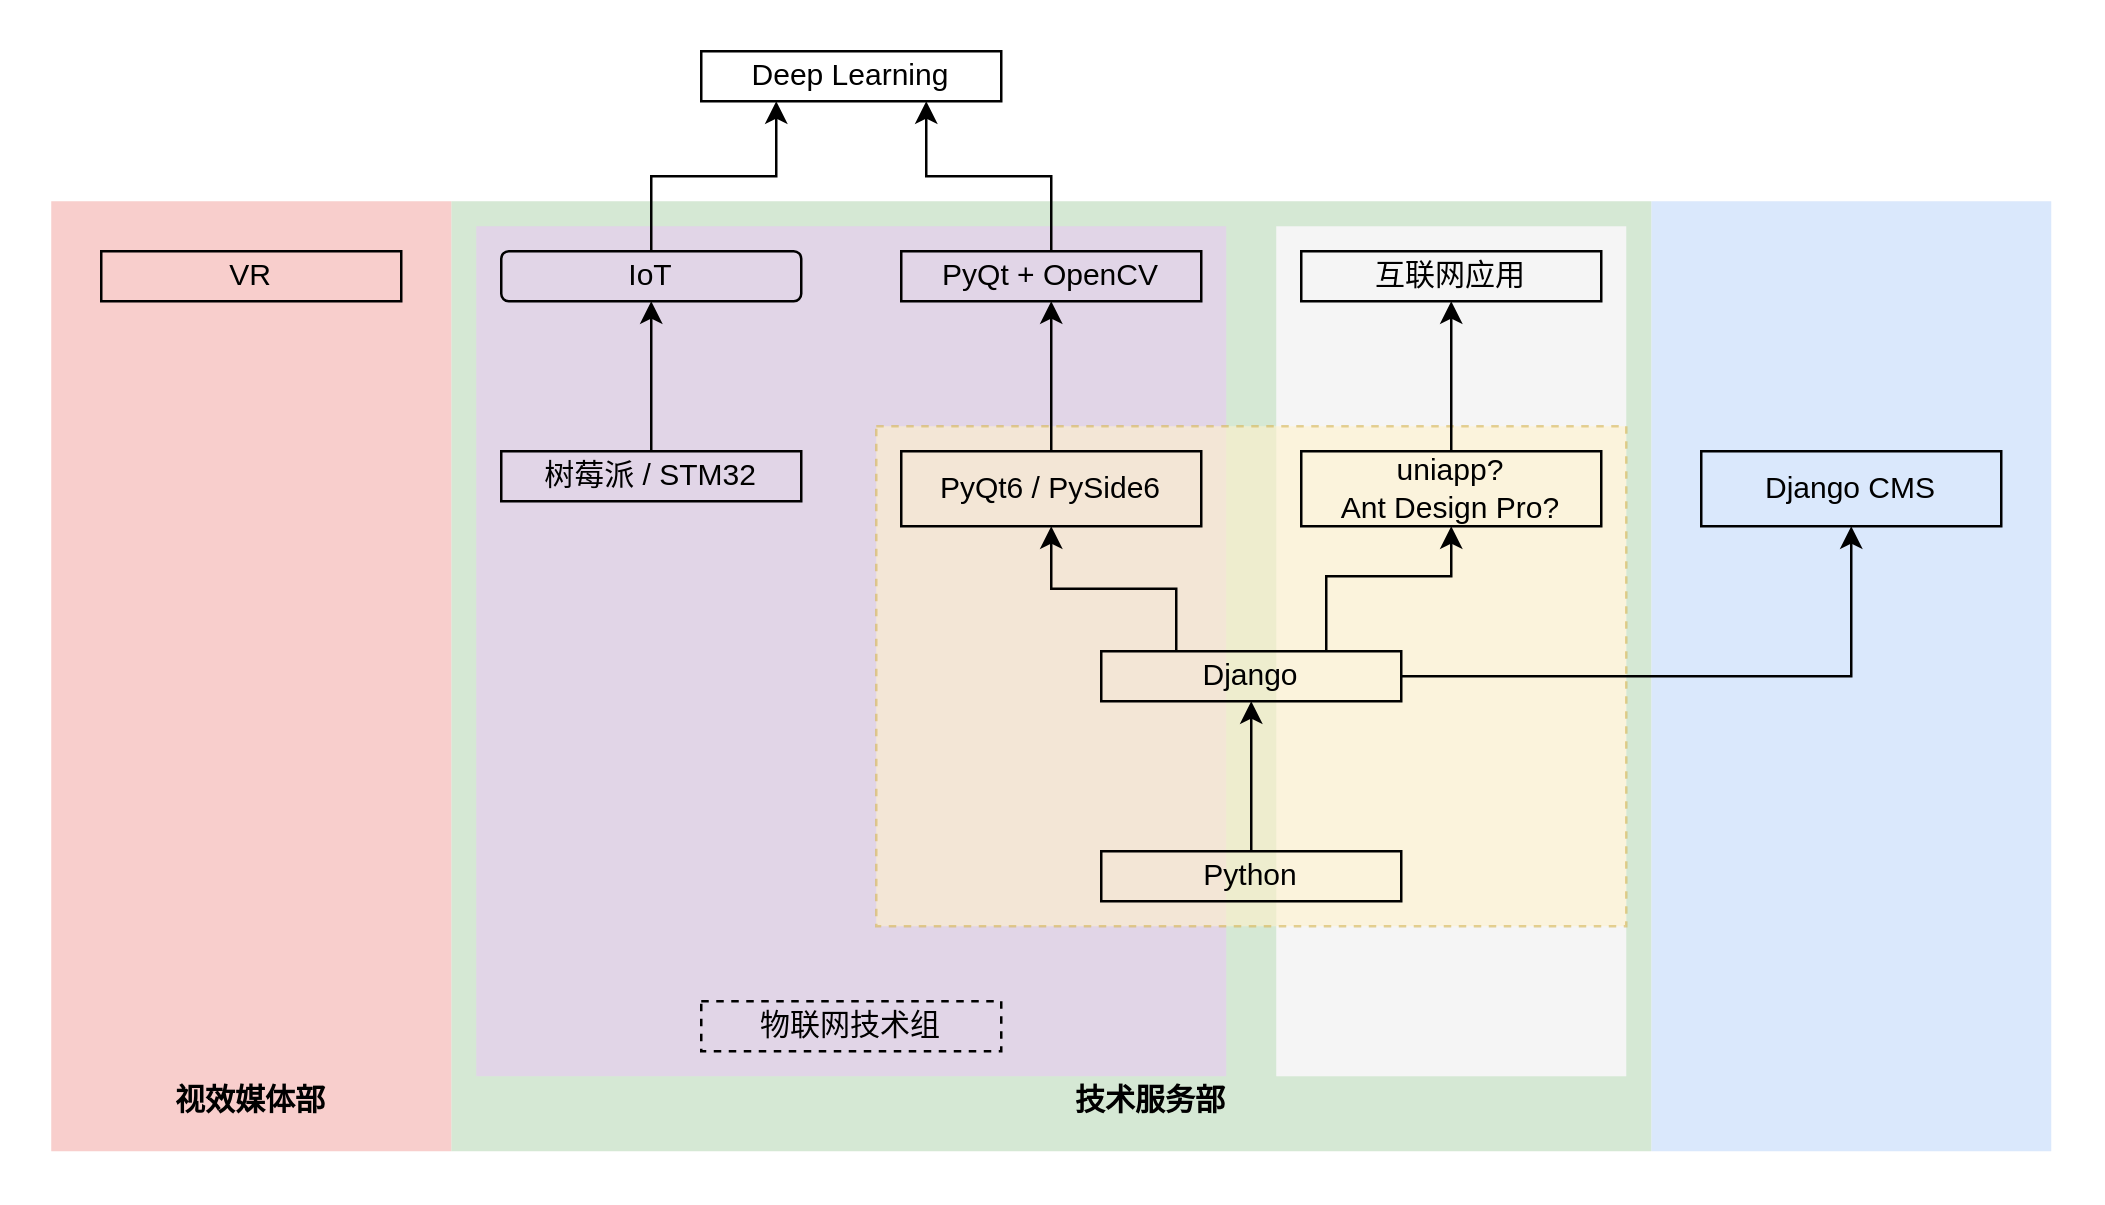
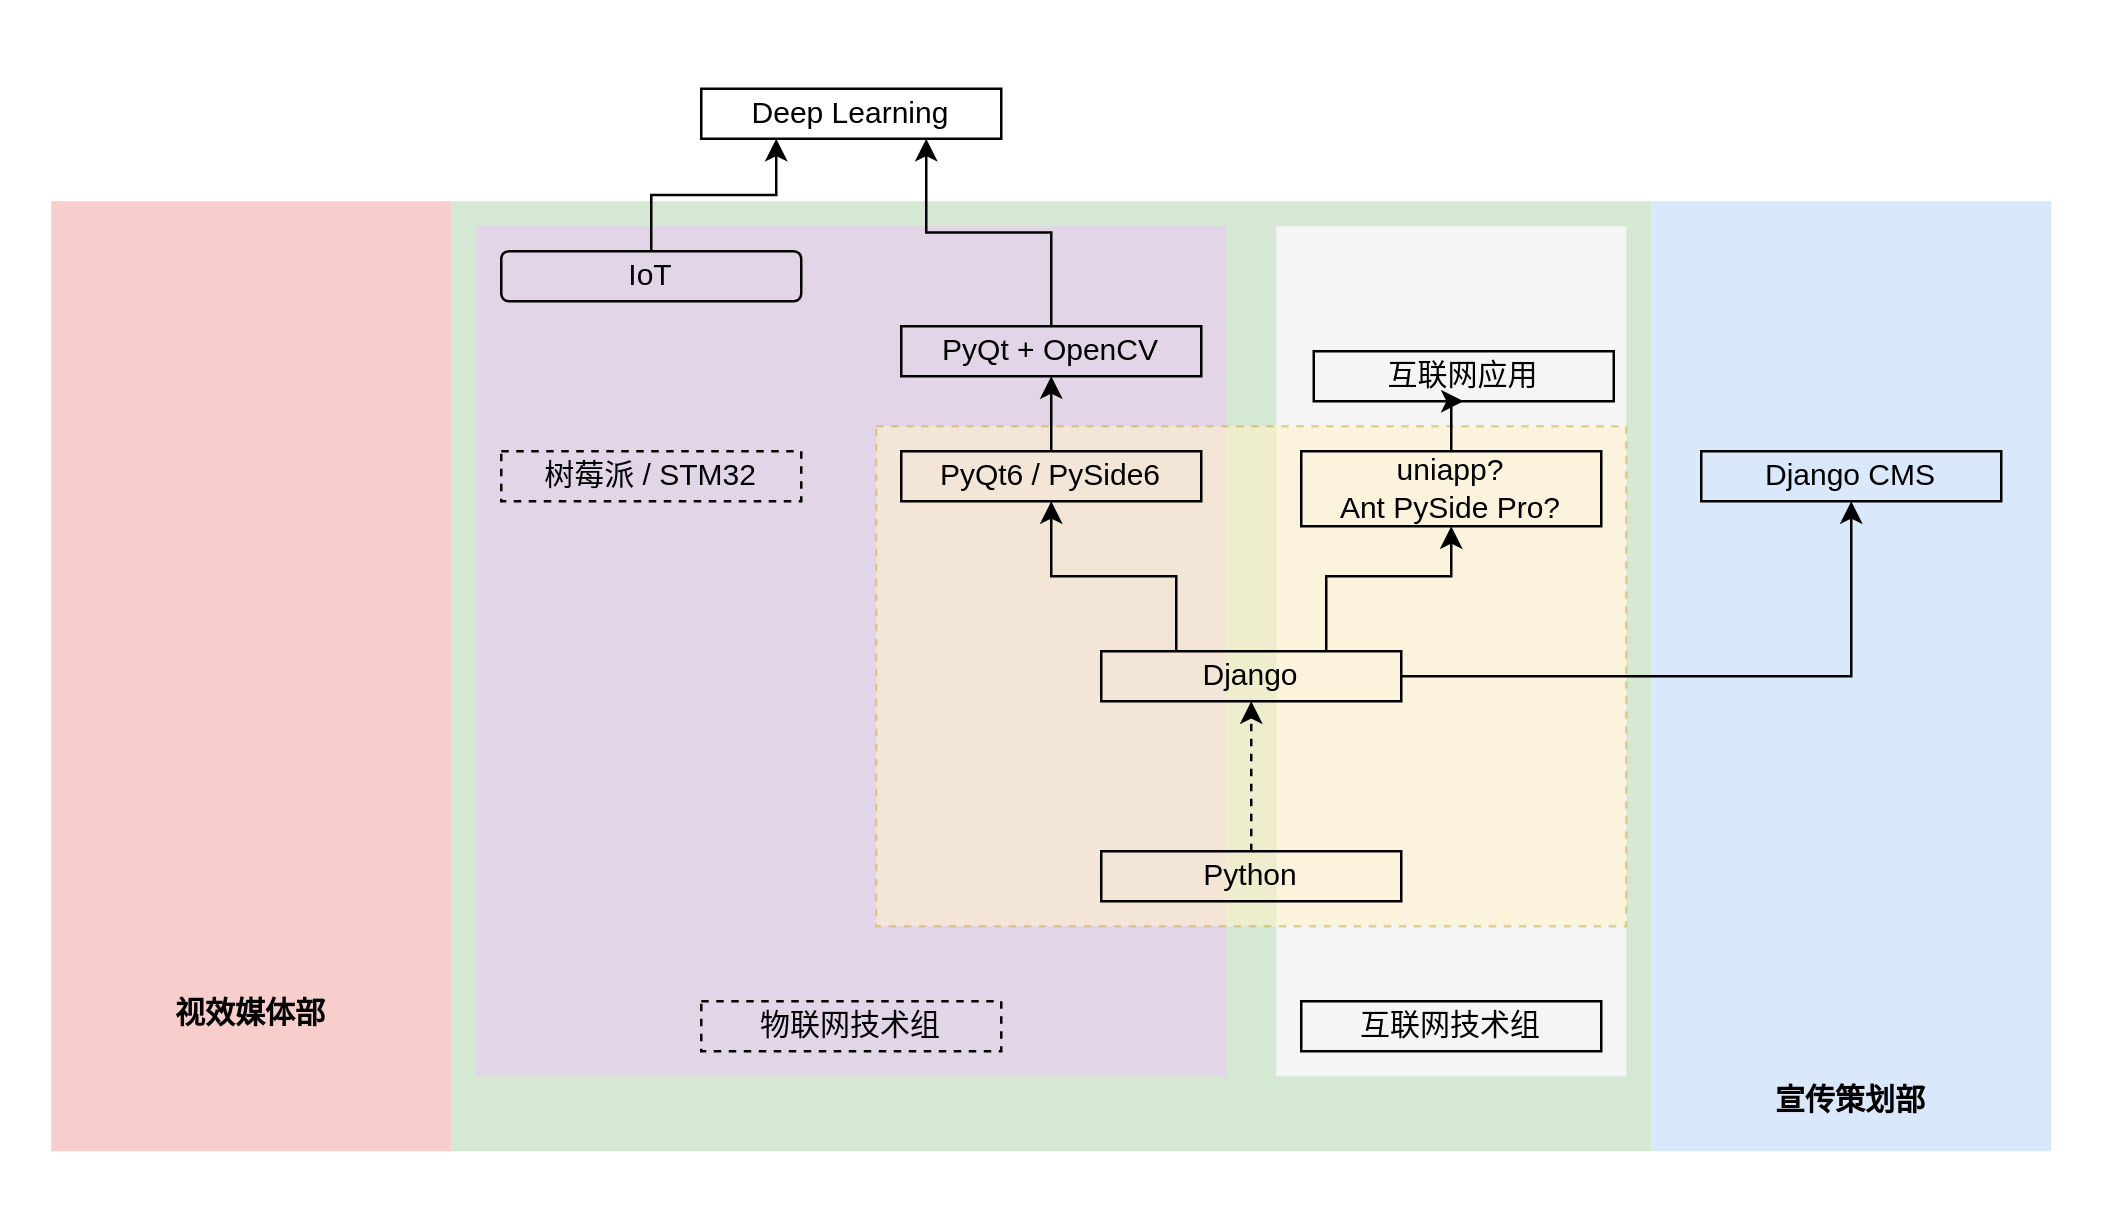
  <mxCell id="0" />
  <mxCell id="1" parent="0" />
  <mxCell id="2" value="" style="rounded=0;whiteSpace=wrap;html=1;dashed=1;fillColor=#dae8fc;strokeColor=none;" parent="1" vertex="1"><mxGeometry x="660" y="80" width="160" height="380" as="geometry" /></mxCell>
  <mxCell id="3" value="" style="rounded=0;whiteSpace=wrap;html=1;dashed=1;fillColor=#d5e8d4;strokeColor=none;" parent="1" vertex="1"><mxGeometry x="180" y="80" width="480" height="380" as="geometry" /></mxCell>
  <mxCell id="4" value="" style="rounded=0;whiteSpace=wrap;html=1;fillColor=#f5f5f5;strokeColor=none;fontColor=#333333;" vertex="1" parent="1"><mxGeometry x="510" y="90" width="140" height="340" as="geometry" /></mxCell>
  <mxCell id="5" value="" style="rounded=0;whiteSpace=wrap;html=1;fillColor=#e1d5e7;strokeColor=none;" vertex="1" parent="1"><mxGeometry x="190" y="90" width="300" height="340" as="geometry" /></mxCell>
  <mxCell id="6" value="" style="rounded=0;whiteSpace=wrap;html=1;dashed=1;fillColor=#f8cecc;strokeColor=none;" parent="1" vertex="1"><mxGeometry x="20" y="80" width="160" height="380" as="geometry" /></mxCell>
  <mxCell id="7" value="" style="rounded=0;whiteSpace=wrap;html=1;dashed=1;fillColor=#fff2cc;strokeColor=#d6b656;opacity=60;" parent="1" vertex="1"><mxGeometry x="350" y="170" width="300" height="200" as="geometry" /></mxCell>
- <mxCell id="8" value="" style="edgeStyle=orthogonalEdgeStyle;rounded=0;orthogonalLoop=1;jettySize=auto;html=1;" parent="1" source="9" target="13" edge="1"><mxGeometry relative="1" as="geometry" /></mxCell>
+ <mxCell id="8" value="" style="edgeStyle=orthogonalEdgeStyle;rounded=0;orthogonalLoop=1;jettySize=auto;html=1;dashed=1;" parent="1" source="9" target="13" edge="1"><mxGeometry relative="1" as="geometry" /></mxCell>
  <mxCell id="9" value="Python" style="rounded=0;whiteSpace=wrap;html=1;fillColor=none;" parent="1" vertex="1"><mxGeometry x="440" y="340" width="120" height="20" as="geometry" /></mxCell>
  <mxCell id="10" style="edgeStyle=orthogonalEdgeStyle;rounded=0;orthogonalLoop=1;jettySize=auto;html=1;entryX=0.5;entryY=1;entryDx=0;entryDy=0;" parent="1" source="13" target="23" edge="1"><mxGeometry relative="1" as="geometry" /></mxCell>
  <mxCell id="11" style="edgeStyle=orthogonalEdgeStyle;rounded=0;orthogonalLoop=1;jettySize=auto;html=1;entryX=0.5;entryY=1;entryDx=0;entryDy=0;exitX=0.25;exitY=0;exitDx=0;exitDy=0;" parent="1" source="13" target="15" edge="1"><mxGeometry relative="1" as="geometry" /></mxCell>
  <mxCell id="12" style="edgeStyle=orthogonalEdgeStyle;rounded=0;orthogonalLoop=1;jettySize=auto;html=1;entryX=0.5;entryY=1;entryDx=0;entryDy=0;exitX=0.75;exitY=0;exitDx=0;exitDy=0;" parent="1" source="13" target="25" edge="1"><mxGeometry relative="1" as="geometry"><Array as="points"><mxPoint x="530" y="230" /><mxPoint x="580" y="230" /></Array></mxGeometry></mxCell>
  <mxCell id="13" value="Django" style="rounded=0;whiteSpace=wrap;html=1;fillColor=none;" parent="1" vertex="1"><mxGeometry x="440" y="260" width="120" height="20" as="geometry" /></mxCell>
  <mxCell id="14" value="" style="edgeStyle=orthogonalEdgeStyle;rounded=0;orthogonalLoop=1;jettySize=auto;html=1;" parent="1" source="15" target="17" edge="1"><mxGeometry relative="1" as="geometry" /></mxCell>
- <mxCell id="15" value="PyQt6 / PySide6" style="rounded=0;whiteSpace=wrap;html=1;fillColor=none;" parent="1" vertex="1"><mxGeometry x="360" y="180" width="120" height="30" as="geometry" /></mxCell>
+ <mxCell id="15" value="PyQt6 / PySide6" style="rounded=0;whiteSpace=wrap;html=1;fillColor=none;" parent="1" vertex="1"><mxGeometry x="360" y="180" width="120" height="20" as="geometry" /></mxCell>
  <mxCell id="16" value="" style="edgeStyle=orthogonalEdgeStyle;rounded=0;orthogonalLoop=1;jettySize=auto;html=1;entryX=0.75;entryY=1;entryDx=0;entryDy=0;" parent="1" source="17" target="18" edge="1"><mxGeometry relative="1" as="geometry" /></mxCell>
- <mxCell id="17" value="PyQt + OpenCV" style="rounded=0;whiteSpace=wrap;html=1;fillColor=none;" parent="1" vertex="1"><mxGeometry x="360" y="100" width="120" height="20" as="geometry" /></mxCell>
- <mxCell id="18" value="Deep Learning" style="rounded=0;whiteSpace=wrap;html=1;fillColor=none;" parent="1" vertex="1"><mxGeometry x="280" y="20" width="120" height="20" as="geometry" /></mxCell>
- <mxCell id="19" value="" style="edgeStyle=orthogonalEdgeStyle;rounded=0;orthogonalLoop=1;jettySize=auto;html=1;" parent="1" source="20" target="22" edge="1"><mxGeometry relative="1" as="geometry" /></mxCell>
- <mxCell id="20" value="树莓派 / STM32" style="rounded=0;whiteSpace=wrap;html=1;fillColor=none;" parent="1" vertex="1"><mxGeometry x="200" y="180" width="120" height="20" as="geometry" /></mxCell>
+ <mxCell id="17" value="PyQt + OpenCV" style="rounded=0;whiteSpace=wrap;html=1;fillColor=none;" parent="1" vertex="1"><mxGeometry x="360" y="130" width="120" height="20" as="geometry" /></mxCell>
+ <mxCell id="18" value="Deep Learning" style="rounded=0;whiteSpace=wrap;html=1;fillColor=none;" parent="1" vertex="1"><mxGeometry x="280" y="35" width="120" height="20" as="geometry" /></mxCell>
+ <mxCell id="20" value="树莓派 / STM32" style="rounded=0;whiteSpace=wrap;html=1;fillColor=none;dashed=1;" parent="1" vertex="1"><mxGeometry x="200" y="180" width="120" height="20" as="geometry" /></mxCell>
  <mxCell id="21" style="edgeStyle=orthogonalEdgeStyle;rounded=0;orthogonalLoop=1;jettySize=auto;html=1;entryX=0.25;entryY=1;entryDx=0;entryDy=0;" parent="1" source="22" target="18" edge="1"><mxGeometry relative="1" as="geometry" /></mxCell>
  <mxCell id="22" value="IoT" style="whiteSpace=wrap;html=1;fillColor=none;rounded=1;" parent="1" vertex="1"><mxGeometry x="200" y="100" width="120" height="20" as="geometry" /></mxCell>
- <mxCell id="23" value="Django CMS" style="rounded=0;whiteSpace=wrap;html=1;fillColor=none;" parent="1" vertex="1"><mxGeometry x="680" y="180" width="120" height="30" as="geometry" /></mxCell>
+ <mxCell id="23" value="Django CMS" style="rounded=0;whiteSpace=wrap;html=1;fillColor=none;" parent="1" vertex="1"><mxGeometry x="680" y="180" width="120" height="20" as="geometry" /></mxCell>
  <mxCell id="24" value="" style="edgeStyle=orthogonalEdgeStyle;rounded=0;orthogonalLoop=1;jettySize=auto;html=1;" parent="1" source="25" target="26" edge="1"><mxGeometry relative="1" as="geometry" /></mxCell>
- <mxCell id="25" value="uniapp?&lt;br&gt;Ant Design Pro?" style="rounded=0;whiteSpace=wrap;html=1;fillColor=none;" parent="1" vertex="1"><mxGeometry x="520" y="180" width="120" height="30" as="geometry" /></mxCell>
- <mxCell id="26" value="互联网应用" style="rounded=0;whiteSpace=wrap;html=1;fillColor=none;" parent="1" vertex="1"><mxGeometry x="520" y="100" width="120" height="20" as="geometry" /></mxCell>
- <mxCell id="27" value="VR" style="rounded=0;whiteSpace=wrap;html=1;fillColor=none;" parent="1" vertex="1"><mxGeometry x="40" y="100" width="120" height="20" as="geometry" /></mxCell>
- <mxCell id="28" value="视效媒体部" style="rounded=0;whiteSpace=wrap;html=1;fillColor=none;strokeColor=none;fontStyle=1" parent="1" vertex="1"><mxGeometry x="40" y="430" width="120" height="20" as="geometry" /></mxCell>
+ <mxCell id="25" value="uniapp?&lt;br&gt;Ant PySide Pro?" style="rounded=0;whiteSpace=wrap;html=1;fillColor=none;" parent="1" vertex="1"><mxGeometry x="520" y="180" width="120" height="30" as="geometry" /></mxCell>
+ <mxCell id="26" value="互联网应用" style="rounded=0;whiteSpace=wrap;html=1;fillColor=none;" parent="1" vertex="1"><mxGeometry x="525" y="140" width="120" height="20" as="geometry" /></mxCell>
+ <mxCell id="28" value="视效媒体部" style="rounded=0;whiteSpace=wrap;html=1;fillColor=none;strokeColor=none;fontStyle=1" parent="1" vertex="1"><mxGeometry x="40" y="395" width="120" height="20" as="geometry" /></mxCell>
  <mxCell id="29" value="物联网技术组" style="rounded=0;whiteSpace=wrap;html=1;fillColor=none;dashed=1;" parent="1" vertex="1"><mxGeometry x="280" y="400" width="120" height="20" as="geometry" /></mxCell>
- <mxCell id="31" value="技术服务部" style="rounded=0;whiteSpace=wrap;html=1;fillColor=none;fontStyle=1;strokeColor=none;" parent="1" vertex="1"><mxGeometry x="400" y="430" width="120" height="20" as="geometry" /></mxCell>
+ <mxCell id="30" value="宣传策划部" style="rounded=0;whiteSpace=wrap;html=1;fillColor=none;fontStyle=1;strokeColor=none;" parent="1" vertex="1"><mxGeometry x="680" y="430" width="120" height="20" as="geometry" /></mxCell>
+ <mxCell id="32" value="互联网技术组" style="rounded=0;whiteSpace=wrap;html=1;fillColor=none;" parent="1" vertex="1"><mxGeometry x="520" y="400" width="120" height="20" as="geometry" /></mxCell>
